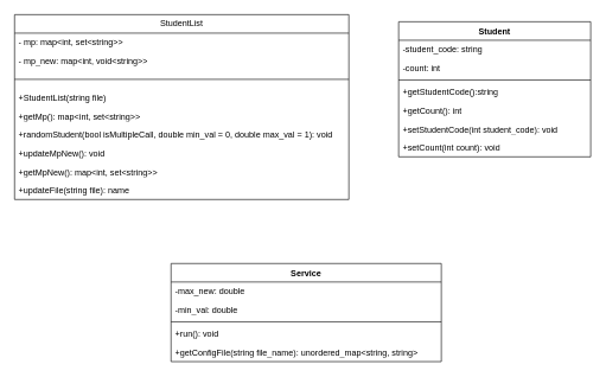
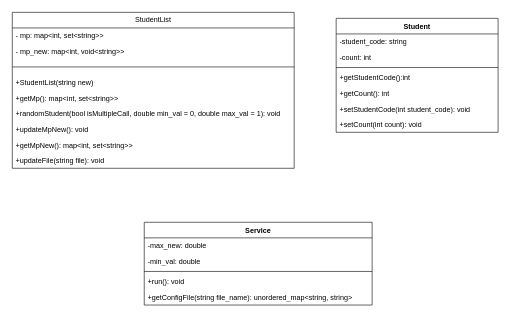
  <mxCell id="0" />
  <mxCell id="1" parent="0" />
  <mxCell id="2" value="Service" style="swimlane;fontStyle=1;align=center;verticalAlign=top;childLayout=stackLayout;horizontal=1;startSize=26;horizontalStack=0;resizeParent=1;resizeParentMax=0;resizeLast=0;collapsible=1;marginBottom=0;whiteSpace=wrap;html=1;" vertex="1" parent="1"><mxGeometry x="240" y="370" width="380" height="138" as="geometry" /></mxCell>
  <mxCell id="3" value="-max_new: double" style="text;strokeColor=none;fillColor=none;align=left;verticalAlign=top;spacingLeft=4;spacingRight=4;overflow=hidden;rotatable=0;points=[[0,0.5],[1,0.5]];portConstraint=eastwest;whiteSpace=wrap;html=1;" vertex="1" parent="2"><mxGeometry y="26" width="380" height="26" as="geometry" /></mxCell>
  <mxCell id="4" value="-min_val: double" style="text;strokeColor=none;fillColor=none;align=left;verticalAlign=top;spacingLeft=4;spacingRight=4;overflow=hidden;rotatable=0;points=[[0,0.5],[1,0.5]];portConstraint=eastwest;whiteSpace=wrap;html=1;" vertex="1" parent="2"><mxGeometry y="52" width="380" height="26" as="geometry" /></mxCell>
  <mxCell id="5" value="" style="line;strokeWidth=1;fillColor=none;align=left;verticalAlign=middle;spacingTop=-1;spacingLeft=3;spacingRight=3;rotatable=0;labelPosition=right;points=[];portConstraint=eastwest;strokeColor=inherit;" vertex="1" parent="2"><mxGeometry y="78" width="380" height="8" as="geometry" /></mxCell>
  <mxCell id="6" value="+run(): void" style="text;strokeColor=none;fillColor=none;align=left;verticalAlign=top;spacingLeft=4;spacingRight=4;overflow=hidden;rotatable=0;points=[[0,0.5],[1,0.5]];portConstraint=eastwest;whiteSpace=wrap;html=1;" vertex="1" parent="2"><mxGeometry y="86" width="380" height="26" as="geometry" /></mxCell>
  <mxCell id="7" value="+&lt;span style=&quot;background-color: initial;&quot;&gt;getConfigFile(string file_name):&amp;nbsp;&lt;/span&gt;unordered_map&amp;lt;string, string&amp;gt;&amp;nbsp;&lt;div&gt;&lt;span style=&quot;white-space: pre; white-space: normal;&quot;&gt;&#09;&lt;/span&gt;&lt;/div&gt;" style="text;strokeColor=none;fillColor=none;align=left;verticalAlign=top;spacingLeft=4;spacingRight=4;overflow=hidden;rotatable=0;points=[[0,0.5],[1,0.5]];portConstraint=eastwest;whiteSpace=wrap;html=1;" vertex="1" parent="2"><mxGeometry y="112" width="380" height="26" as="geometry" /></mxCell>
  <mxCell id="8" value="StudentList" style="swimlane;fontStyle=0;childLayout=stackLayout;horizontal=1;startSize=26;fillColor=none;horizontalStack=0;resizeParent=1;resizeParentMax=0;resizeLast=0;collapsible=1;marginBottom=0;whiteSpace=wrap;html=1;" vertex="1" parent="1"><mxGeometry x="20" y="20" width="470" height="260" as="geometry" /></mxCell>
  <mxCell id="9" value="- mp: map&amp;lt;int, set&amp;lt;string&amp;gt;&amp;gt;" style="text;strokeColor=none;fillColor=none;align=left;verticalAlign=top;spacingLeft=4;spacingRight=4;overflow=hidden;rotatable=0;points=[[0,0.5],[1,0.5]];portConstraint=eastwest;whiteSpace=wrap;html=1;" vertex="1" parent="8"><mxGeometry y="26" width="470" height="26" as="geometry" /></mxCell>
  <mxCell id="10" value="- mp_new: map&amp;lt;int, void&amp;lt;string&amp;gt;&amp;gt;" style="text;strokeColor=none;fillColor=none;align=left;verticalAlign=top;spacingLeft=4;spacingRight=4;overflow=hidden;rotatable=0;points=[[0,0.5],[1,0.5]];portConstraint=eastwest;whiteSpace=wrap;html=1;" vertex="1" parent="8"><mxGeometry y="52" width="470" height="26" as="geometry" /></mxCell>
  <mxCell id="11" style="strokeColor=inherit;fillColor=none;align=left;verticalAlign=middle;spacingLeft=3;spacingRight=3;overflow=hidden;rotatable=0;portConstraint=eastwest;whiteSpace=wrap;html=1;shape=line;strokeWidth=1;labelBackgroundColor=default;spacingTop=-1;labelPosition=right;points=[];" vertex="1" parent="8"><mxGeometry y="78" width="470" height="26" as="geometry" /></mxCell>
- <mxCell id="12" value="+StudentList(string file)" style="text;strokeColor=none;fillColor=none;align=left;verticalAlign=top;spacingLeft=4;spacingRight=4;overflow=hidden;rotatable=0;points=[[0,0.5],[1,0.5]];portConstraint=eastwest;whiteSpace=wrap;html=1;" vertex="1" parent="8"><mxGeometry y="104" width="470" height="26" as="geometry" /></mxCell>
+ <mxCell id="12" value="+StudentList(string new)" style="text;strokeColor=none;fillColor=none;align=left;verticalAlign=top;spacingLeft=4;spacingRight=4;overflow=hidden;rotatable=0;points=[[0,0.5],[1,0.5]];portConstraint=eastwest;whiteSpace=wrap;html=1;" vertex="1" parent="8"><mxGeometry y="104" width="470" height="26" as="geometry" /></mxCell>
  <mxCell id="13" value="+getMp(): map&amp;lt;int, set&amp;lt;string&amp;gt;&amp;gt;" style="text;strokeColor=none;fillColor=none;align=left;verticalAlign=top;spacingLeft=4;spacingRight=4;overflow=hidden;rotatable=0;points=[[0,0.5],[1,0.5]];portConstraint=eastwest;whiteSpace=wrap;html=1;" vertex="1" parent="8"><mxGeometry y="130" width="470" height="26" as="geometry" /></mxCell>
  <mxCell id="14" value="&lt;div&gt;+randomStudent(bool isMultipleCall, double min_val = 0, double max_val = 1): void&lt;/div&gt;" style="text;strokeColor=none;fillColor=none;align=left;verticalAlign=top;spacingLeft=4;spacingRight=4;overflow=hidden;rotatable=0;points=[[0,0.5],[1,0.5]];portConstraint=eastwest;whiteSpace=wrap;html=1;" vertex="1" parent="8"><mxGeometry y="156" width="470" height="26" as="geometry" /></mxCell>
  <mxCell id="15" value="+updateMpNew(): void" style="text;strokeColor=none;fillColor=none;align=left;verticalAlign=top;spacingLeft=4;spacingRight=4;overflow=hidden;rotatable=0;points=[[0,0.5],[1,0.5]];portConstraint=eastwest;whiteSpace=wrap;html=1;" vertex="1" parent="8"><mxGeometry y="182" width="470" height="26" as="geometry" /></mxCell>
  <mxCell id="16" value="+getMpNew(): map&amp;lt;int, set&amp;lt;string&amp;gt;&amp;gt;&amp;nbsp;" style="text;strokeColor=none;fillColor=none;align=left;verticalAlign=top;spacingLeft=4;spacingRight=4;overflow=hidden;rotatable=0;points=[[0,0.5],[1,0.5]];portConstraint=eastwest;whiteSpace=wrap;html=1;" vertex="1" parent="8"><mxGeometry y="208" width="470" height="26" as="geometry" /></mxCell>
- <mxCell id="17" value="+updateFile(string file): name" style="text;strokeColor=none;fillColor=none;align=left;verticalAlign=top;spacingLeft=4;spacingRight=4;overflow=hidden;rotatable=0;points=[[0,0.5],[1,0.5]];portConstraint=eastwest;whiteSpace=wrap;html=1;" vertex="1" parent="8"><mxGeometry y="234" width="470" height="26" as="geometry" /></mxCell>
+ <mxCell id="17" value="+updateFile(string file): void" style="text;strokeColor=none;fillColor=none;align=left;verticalAlign=top;spacingLeft=4;spacingRight=4;overflow=hidden;rotatable=0;points=[[0,0.5],[1,0.5]];portConstraint=eastwest;whiteSpace=wrap;html=1;" vertex="1" parent="8"><mxGeometry y="234" width="470" height="26" as="geometry" /></mxCell>
  <mxCell id="18" value="Student" style="swimlane;fontStyle=1;align=center;verticalAlign=top;childLayout=stackLayout;horizontal=1;startSize=26;horizontalStack=0;resizeParent=1;resizeParentMax=0;resizeLast=0;collapsible=1;marginBottom=0;whiteSpace=wrap;html=1;" vertex="1" parent="1"><mxGeometry x="560" y="30" width="270" height="190" as="geometry" /></mxCell>
  <mxCell id="19" value="-student_code: string" style="text;strokeColor=none;fillColor=none;align=left;verticalAlign=top;spacingLeft=4;spacingRight=4;overflow=hidden;rotatable=0;points=[[0,0.5],[1,0.5]];portConstraint=eastwest;whiteSpace=wrap;html=1;" vertex="1" parent="18"><mxGeometry y="26" width="270" height="26" as="geometry" /></mxCell>
  <mxCell id="20" value="-count: int" style="text;strokeColor=none;fillColor=none;align=left;verticalAlign=top;spacingLeft=4;spacingRight=4;overflow=hidden;rotatable=0;points=[[0,0.5],[1,0.5]];portConstraint=eastwest;whiteSpace=wrap;html=1;" vertex="1" parent="18"><mxGeometry y="52" width="270" height="26" as="geometry" /></mxCell>
  <mxCell id="21" value="" style="line;strokeWidth=1;fillColor=none;align=left;verticalAlign=middle;spacingTop=-1;spacingLeft=3;spacingRight=3;rotatable=0;labelPosition=right;points=[];portConstraint=eastwest;strokeColor=inherit;" vertex="1" parent="18"><mxGeometry y="78" width="270" height="8" as="geometry" /></mxCell>
- <mxCell id="22" value="+getStudentCode():string" style="text;strokeColor=none;fillColor=none;align=left;verticalAlign=top;spacingLeft=4;spacingRight=4;overflow=hidden;rotatable=0;points=[[0,0.5],[1,0.5]];portConstraint=eastwest;whiteSpace=wrap;html=1;" vertex="1" parent="18"><mxGeometry y="86" width="270" height="26" as="geometry" /></mxCell>
+ <mxCell id="22" value="+getStudentCode():int" style="text;strokeColor=none;fillColor=none;align=left;verticalAlign=top;spacingLeft=4;spacingRight=4;overflow=hidden;rotatable=0;points=[[0,0.5],[1,0.5]];portConstraint=eastwest;whiteSpace=wrap;html=1;" vertex="1" parent="18"><mxGeometry y="86" width="270" height="26" as="geometry" /></mxCell>
  <mxCell id="23" value="+getCount(): int" style="text;strokeColor=none;fillColor=none;align=left;verticalAlign=top;spacingLeft=4;spacingRight=4;overflow=hidden;rotatable=0;points=[[0,0.5],[1,0.5]];portConstraint=eastwest;whiteSpace=wrap;html=1;" vertex="1" parent="18"><mxGeometry y="112" width="270" height="26" as="geometry" /></mxCell>
  <mxCell id="24" value="+setStudentCode(int student_code): void" style="text;strokeColor=none;fillColor=none;align=left;verticalAlign=top;spacingLeft=4;spacingRight=4;overflow=hidden;rotatable=0;points=[[0,0.5],[1,0.5]];portConstraint=eastwest;whiteSpace=wrap;html=1;" vertex="1" parent="18"><mxGeometry y="138" width="270" height="26" as="geometry" /></mxCell>
  <mxCell id="25" value="+setCount(int count): void" style="text;strokeColor=none;fillColor=none;align=left;verticalAlign=top;spacingLeft=4;spacingRight=4;overflow=hidden;rotatable=0;points=[[0,0.5],[1,0.5]];portConstraint=eastwest;whiteSpace=wrap;html=1;" vertex="1" parent="18"><mxGeometry y="164" width="270" height="26" as="geometry" /></mxCell>
